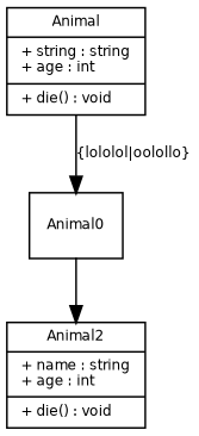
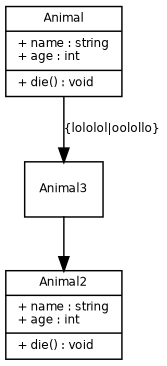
  digraph {
    fontname="Bitstream Vera Sans"
    fontsize=8
    node [fontname="Bitstream Vera Sans" fontsize=8 shape=record]
    edge [fontname="Bitstream Vera Sans" fontsize=8]
-   n1 [label="{Animal|+ string : string\l+ age : int\l|+ die() : void\l}"]
-   Animal3 [label=Animal0]
+   n1 [label="{Animal|+ name : string\l+ age : int\l|+ die() : void\l}"]
+   Animal3
    n3 [label="{Animal2|+ name : string\l+ age : int\l|+ die() : void\l}"]
    n1 -> Animal3 [label="{lololol|oolollo}"]
    Animal3 -> n3
  }
